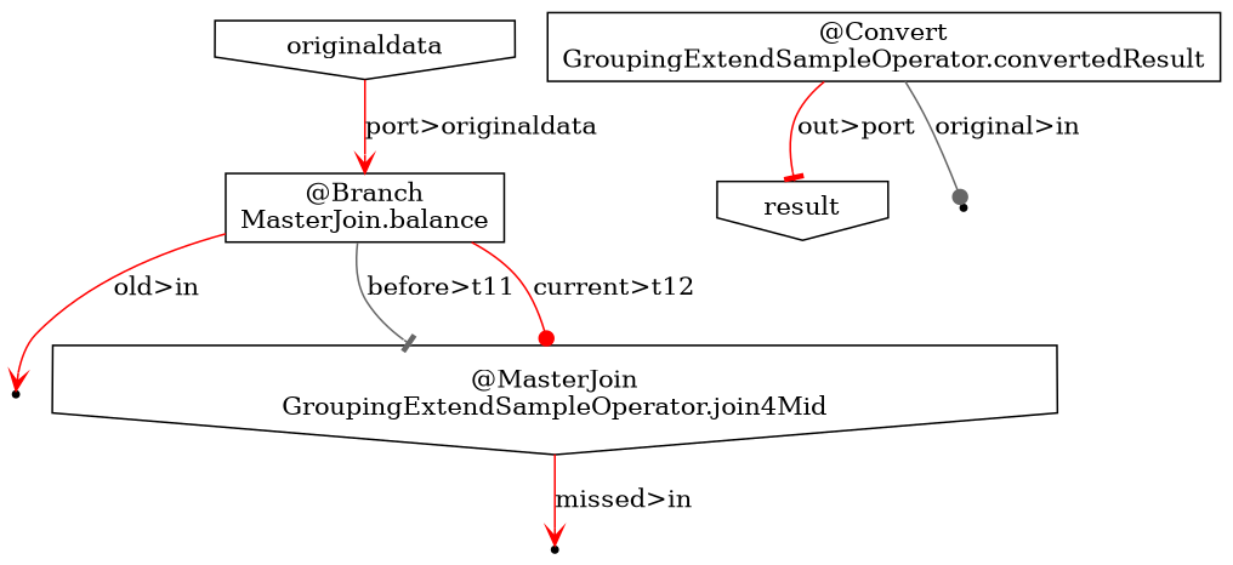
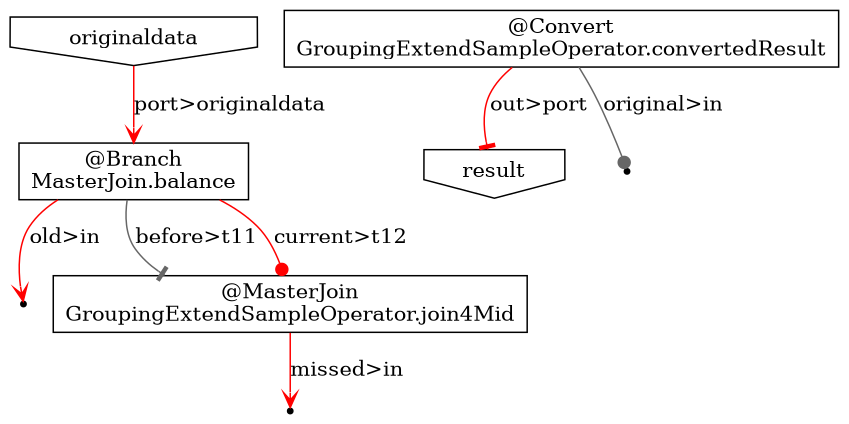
  digraph {
    node [shape=box]
    edge [arrowhead=vee color=red]
    n1 [label="@Branch\nMasterJoin.balance"]
    "0a2f8714-1693-4dd9-a110-3d1e6a38b932" [shape=point]
-   n3 [label="@MasterJoin\nGroupingExtendSampleOperator.join4Mid" shape=invhouse]
+   n3 [label="@MasterJoin\nGroupingExtendSampleOperator.join4Mid"]
    "c07f4a2e-8a0d-497a-8c27-1a2e22b8397f" [shape=point]
    n5 [label="@Convert\nGroupingExtendSampleOperator.convertedResult"]
    n6 [label=result shape=invhouse]
    "5653c3b6-f5b8-4380-981d-6a6dd91bd1ce" [shape=point]
    n8 [label=originaldata shape=invhouse]
    n1 -> "0a2f8714-1693-4dd9-a110-3d1e6a38b932" [label="old>in"]
    n1 -> n3 [arrowhead=tee color=gray40 label="before>t11"]
    n1 -> n3 [arrowhead=dot label="current>t12"]
    n3 -> "c07f4a2e-8a0d-497a-8c27-1a2e22b8397f" [label="missed>in"]
    n5 -> n6 [arrowhead=tee label="out>port"]
    n5 -> "5653c3b6-f5b8-4380-981d-6a6dd91bd1ce" [arrowhead=dot color=gray40 label="original>in"]
    n8 -> n1 [label="port>originaldata"]
  }
